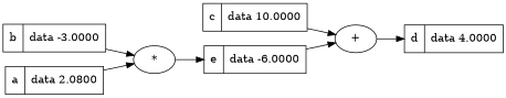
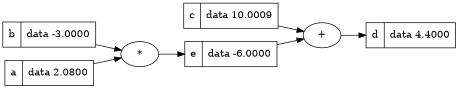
  digraph {
    rankdir=LR
    node [shape=record]
    n1 [label="{e | data -6.0000}"]
    n2 [label="+" shape=""]
-   n3 [label="{d | data 4.0000}"]
+   n3 [label="{d | data 4.4000}"]
    n4 [label="*" shape=""]
    n5 [label="{b | data -3.0000}"]
    n6 [label="{a | data 2.0800}"]
-   n7 [label="{c | data 10.0000}"]
+   n7 [label="{c | data 10.0009}"]
    n1 -> n2
    n2 -> n3
    n4 -> n1
    n5 -> n4
    n6 -> n4
    n7 -> n2
  }
